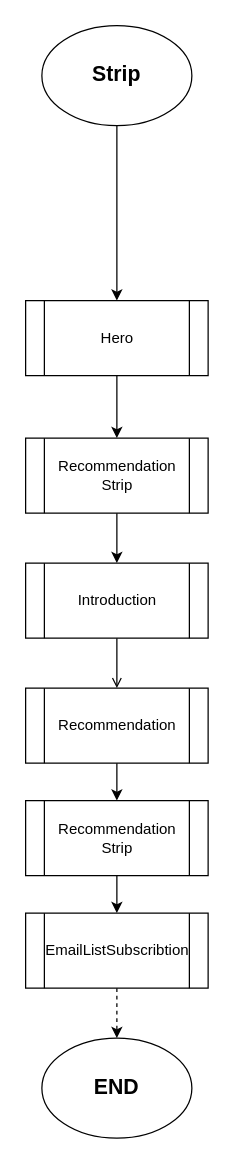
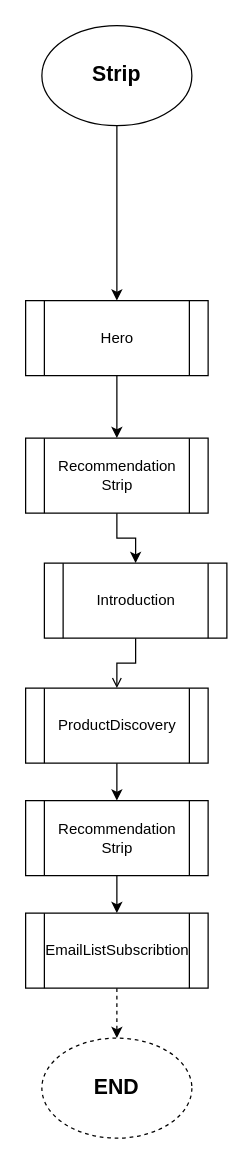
  <mxCell id="0" />
  <mxCell id="1" parent="0" />
  <mxCell id="2" value="" style="edgeStyle=orthogonalEdgeStyle;rounded=0;orthogonalLoop=1;jettySize=auto;html=1;entryX=0.5;entryY=0;entryDx=0;entryDy=0;" parent="1" source="3" target="5" edge="1"><mxGeometry relative="1" as="geometry"><mxPoint x="93" y="140" as="targetPoint" /></mxGeometry></mxCell>
  <mxCell id="3" value="&lt;b&gt;&lt;font style=&quot;font-size: 17px&quot;&gt;Strip&lt;/font&gt;&lt;/b&gt;" style="ellipse;whiteSpace=wrap;html=1;" parent="1" vertex="1"><mxGeometry x="33" y="20" width="120" height="80" as="geometry" /></mxCell>
  <mxCell id="4" value="" style="edgeStyle=orthogonalEdgeStyle;rounded=0;orthogonalLoop=1;jettySize=auto;html=1;" parent="1" source="5" target="7" edge="1"><mxGeometry relative="1" as="geometry" /></mxCell>
  <mxCell id="5" value="Hero" style="shape=process;whiteSpace=wrap;html=1;backgroundOutline=1;" parent="1" vertex="1"><mxGeometry x="20" y="240" width="146" height="60" as="geometry" /></mxCell>
  <mxCell id="6" value="" style="edgeStyle=orthogonalEdgeStyle;rounded=0;orthogonalLoop=1;jettySize=auto;html=1;" parent="1" source="7" target="9" edge="1"><mxGeometry relative="1" as="geometry" /></mxCell>
  <mxCell id="7" value="Recommendation Strip" style="shape=process;whiteSpace=wrap;html=1;backgroundOutline=1;" parent="1" vertex="1"><mxGeometry x="20" y="350" width="146" height="60" as="geometry" /></mxCell>
  <mxCell id="8" value="" style="edgeStyle=orthogonalEdgeStyle;rounded=0;orthogonalLoop=1;jettySize=auto;html=1;endArrow=open;" parent="1" source="9" target="11" edge="1"><mxGeometry relative="1" as="geometry" /></mxCell>
- <mxCell id="9" value="Introduction" style="shape=process;whiteSpace=wrap;html=1;backgroundOutline=1;" parent="1" vertex="1"><mxGeometry x="20" y="450" width="146" height="60" as="geometry" /></mxCell>
+ <mxCell id="9" value="Introduction" style="shape=process;whiteSpace=wrap;html=1;backgroundOutline=1;" parent="1" vertex="1"><mxGeometry x="35" y="450" width="146" height="60" as="geometry" /></mxCell>
  <mxCell id="10" value="" style="edgeStyle=orthogonalEdgeStyle;rounded=0;orthogonalLoop=1;jettySize=auto;html=1;" parent="1" source="11" target="13" edge="1"><mxGeometry relative="1" as="geometry" /></mxCell>
- <mxCell id="11" value="Recommendation" style="shape=process;whiteSpace=wrap;html=1;backgroundOutline=1;" parent="1" vertex="1"><mxGeometry x="20" y="550" width="146" height="60" as="geometry" /></mxCell>
+ <mxCell id="11" value="ProductDiscovery" style="shape=process;whiteSpace=wrap;html=1;backgroundOutline=1;" parent="1" vertex="1"><mxGeometry x="20" y="550" width="146" height="60" as="geometry" /></mxCell>
  <mxCell id="12" value="" style="edgeStyle=orthogonalEdgeStyle;rounded=0;orthogonalLoop=1;jettySize=auto;html=1;" parent="1" source="13" target="15" edge="1"><mxGeometry relative="1" as="geometry" /></mxCell>
  <mxCell id="13" value="Recommendation Strip" style="shape=process;whiteSpace=wrap;html=1;backgroundOutline=1;" parent="1" vertex="1"><mxGeometry x="20" y="640" width="146" height="60" as="geometry" /></mxCell>
  <mxCell id="14" value="" style="edgeStyle=orthogonalEdgeStyle;rounded=0;orthogonalLoop=1;jettySize=auto;html=1;dashed=1;" parent="1" source="15" target="16" edge="1"><mxGeometry relative="1" as="geometry" /></mxCell>
  <mxCell id="15" value="EmailListSubscribtion" style="shape=process;whiteSpace=wrap;html=1;backgroundOutline=1;" parent="1" vertex="1"><mxGeometry x="20" y="730" width="146" height="60" as="geometry" /></mxCell>
- <mxCell id="16" value="&lt;b&gt;&lt;font style=&quot;font-size: 17px&quot;&gt;END&lt;/font&gt;&lt;/b&gt;" style="ellipse;whiteSpace=wrap;html=1;" parent="1" vertex="1"><mxGeometry x="33" y="830" width="120" height="80" as="geometry" /></mxCell>
+ <mxCell id="16" value="&lt;b&gt;&lt;font style=&quot;font-size: 17px&quot;&gt;END&lt;/font&gt;&lt;/b&gt;" style="ellipse;whiteSpace=wrap;html=1;dashed=1;" parent="1" vertex="1"><mxGeometry x="33" y="830" width="120" height="80" as="geometry" /></mxCell>
